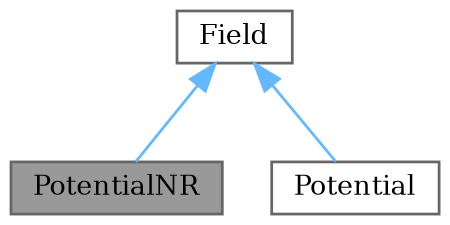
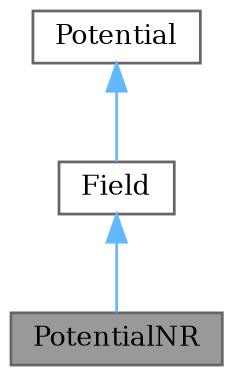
  digraph {
    fontname="DejaVu Serif"
    node [color=gray40 fillcolor=white fontname="DejaVu Serif" fontsize=10 shape=box style=filled]
    edge [color=steelblue1 dir=back fontname="DejaVu Serif" fontsize=10 labelfontname=Helvetica labelfontsize=10 style=solid]
    n1 [fillcolor=grey60 fontcolor=black height=0.2 label=PotentialNR width=0.4]
    n2 [height=0.2 label=Potential width=0.4]
    n3 [height=0.2 label=Field width=0.4]
    n3 -> n1
-   n3 -> n2
+   n2 -> n3
  }
